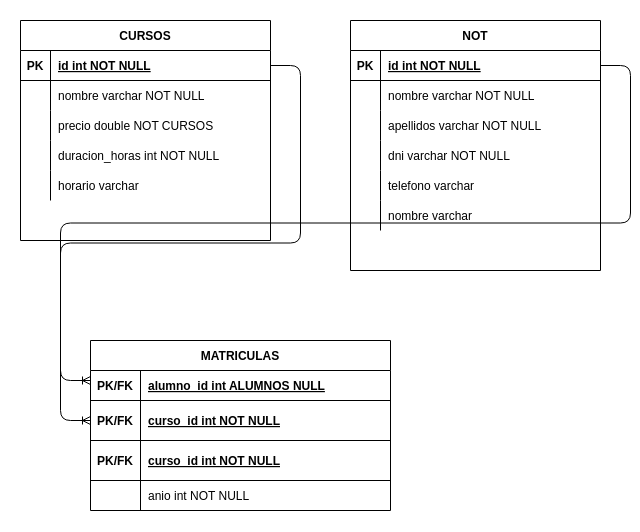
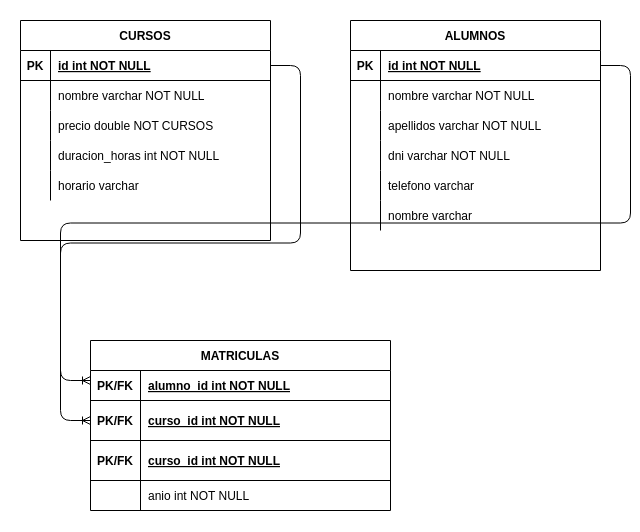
  <mxCell id="0" />
  <mxCell id="1" parent="0" />
- <mxCell id="2" value="NOT" style="shape=table;startSize=30;container=1;collapsible=1;childLayout=tableLayout;fixedRows=1;rowLines=0;fontStyle=1;align=center;resizeLast=1;" parent="1" vertex="1"><mxGeometry x="350" y="20" width="250" height="250" as="geometry" /></mxCell>
+ <mxCell id="2" value="ALUMNOS" style="shape=table;startSize=30;container=1;collapsible=1;childLayout=tableLayout;fixedRows=1;rowLines=0;fontStyle=1;align=center;resizeLast=1;" parent="1" vertex="1"><mxGeometry x="350" y="20" width="250" height="250" as="geometry" /></mxCell>
  <mxCell id="3" value="" style="shape=partialRectangle;collapsible=0;dropTarget=0;pointerEvents=0;fillColor=none;points=[[0,0.5],[1,0.5]];portConstraint=eastwest;top=0;left=0;right=0;bottom=1;" parent="2" vertex="1"><mxGeometry y="30" width="250" height="30" as="geometry" /></mxCell>
  <mxCell id="4" value="PK" style="shape=partialRectangle;overflow=hidden;connectable=0;fillColor=none;top=0;left=0;bottom=0;right=0;fontStyle=1;" parent="3" vertex="1"><mxGeometry width="30" height="30" as="geometry" /></mxCell>
  <mxCell id="5" value="id int NOT NULL " style="shape=partialRectangle;overflow=hidden;connectable=0;fillColor=none;top=0;left=0;bottom=0;right=0;align=left;spacingLeft=6;fontStyle=5;" parent="3" vertex="1"><mxGeometry x="30" width="220" height="30" as="geometry" /></mxCell>
  <mxCell id="6" value="" style="shape=partialRectangle;collapsible=0;dropTarget=0;pointerEvents=0;fillColor=none;points=[[0,0.5],[1,0.5]];portConstraint=eastwest;top=0;left=0;right=0;bottom=0;" parent="2" vertex="1"><mxGeometry y="60" width="250" height="30" as="geometry" /></mxCell>
  <mxCell id="7" value="" style="shape=partialRectangle;overflow=hidden;connectable=0;fillColor=none;top=0;left=0;bottom=0;right=0;" parent="6" vertex="1"><mxGeometry width="30" height="30" as="geometry" /></mxCell>
  <mxCell id="8" value="nombre varchar NOT NULL" style="shape=partialRectangle;overflow=hidden;connectable=0;fillColor=none;top=0;left=0;bottom=0;right=0;align=left;spacingLeft=6;" parent="6" vertex="1"><mxGeometry x="30" width="220" height="30" as="geometry" /></mxCell>
  <mxCell id="9" value="" style="shape=partialRectangle;collapsible=0;dropTarget=0;pointerEvents=0;fillColor=none;points=[[0,0.5],[1,0.5]];portConstraint=eastwest;top=0;left=0;right=0;bottom=0;" parent="2" vertex="1"><mxGeometry y="90" width="250" height="30" as="geometry" /></mxCell>
  <mxCell id="10" value="" style="shape=partialRectangle;overflow=hidden;connectable=0;fillColor=none;top=0;left=0;bottom=0;right=0;" parent="9" vertex="1"><mxGeometry width="30" height="30" as="geometry" /></mxCell>
  <mxCell id="11" value="apellidos varchar NOT NULL" style="shape=partialRectangle;overflow=hidden;connectable=0;fillColor=none;top=0;left=0;bottom=0;right=0;align=left;spacingLeft=6;" parent="9" vertex="1"><mxGeometry x="30" width="220" height="30" as="geometry" /></mxCell>
  <mxCell id="12" style="shape=partialRectangle;collapsible=0;dropTarget=0;pointerEvents=0;fillColor=none;points=[[0,0.5],[1,0.5]];portConstraint=eastwest;top=0;left=0;right=0;bottom=0;" parent="2" vertex="1"><mxGeometry y="120" width="250" height="30" as="geometry" /></mxCell>
  <mxCell id="13" style="shape=partialRectangle;overflow=hidden;connectable=0;fillColor=none;top=0;left=0;bottom=0;right=0;" parent="12" vertex="1"><mxGeometry width="30" height="30" as="geometry" /></mxCell>
  <mxCell id="14" value="dni varchar NOT NULL" style="shape=partialRectangle;overflow=hidden;connectable=0;fillColor=none;top=0;left=0;bottom=0;right=0;align=left;spacingLeft=6;" parent="12" vertex="1"><mxGeometry x="30" width="220" height="30" as="geometry" /></mxCell>
  <mxCell id="15" style="shape=partialRectangle;collapsible=0;dropTarget=0;pointerEvents=0;fillColor=none;points=[[0,0.5],[1,0.5]];portConstraint=eastwest;top=0;left=0;right=0;bottom=0;" parent="2" vertex="1"><mxGeometry y="150" width="250" height="30" as="geometry" /></mxCell>
  <mxCell id="16" style="shape=partialRectangle;overflow=hidden;connectable=0;fillColor=none;top=0;left=0;bottom=0;right=0;" parent="15" vertex="1"><mxGeometry width="30" height="30" as="geometry" /></mxCell>
  <mxCell id="17" value="telefono varchar " style="shape=partialRectangle;overflow=hidden;connectable=0;fillColor=none;top=0;left=0;bottom=0;right=0;align=left;spacingLeft=6;" parent="15" vertex="1"><mxGeometry x="30" width="220" height="30" as="geometry" /></mxCell>
  <mxCell id="18" style="shape=partialRectangle;collapsible=0;dropTarget=0;pointerEvents=0;fillColor=none;points=[[0,0.5],[1,0.5]];portConstraint=eastwest;top=0;left=0;right=0;bottom=0;" parent="2" vertex="1"><mxGeometry y="180" width="250" height="30" as="geometry" /></mxCell>
  <mxCell id="19" style="shape=partialRectangle;overflow=hidden;connectable=0;fillColor=none;top=0;left=0;bottom=0;right=0;" parent="18" vertex="1"><mxGeometry width="30" height="30" as="geometry" /></mxCell>
  <mxCell id="20" value="nombre varchar" style="shape=partialRectangle;overflow=hidden;connectable=0;fillColor=none;top=0;left=0;bottom=0;right=0;align=left;spacingLeft=6;" parent="18" vertex="1"><mxGeometry x="30" width="220" height="30" as="geometry" /></mxCell>
  <mxCell id="21" style="shape=partialRectangle;collapsible=0;dropTarget=0;pointerEvents=0;fillColor=none;points=[[0,0.5],[1,0.5]];portConstraint=eastwest;top=0;left=0;right=0;bottom=0;" parent="2" vertex="1"><mxGeometry y="210" width="250" height="30" as="geometry" /></mxCell>
  <mxCell id="22" style="shape=partialRectangle;overflow=hidden;connectable=0;fillColor=none;top=0;left=0;bottom=0;right=0;" parent="21" vertex="1"><mxGeometry width="30" height="30" as="geometry" /></mxCell>
  <mxCell id="23" value="MATRICULAS" style="shape=table;startSize=30;container=1;collapsible=1;childLayout=tableLayout;fixedRows=1;rowLines=0;fontStyle=1;align=center;resizeLast=1;" parent="1" vertex="1"><mxGeometry x="90" y="340" width="300" height="170" as="geometry" /></mxCell>
  <mxCell id="24" value="" style="shape=partialRectangle;collapsible=0;dropTarget=0;pointerEvents=0;fillColor=none;points=[[0,0.5],[1,0.5]];portConstraint=eastwest;top=0;left=0;right=0;bottom=1;" parent="23" vertex="1"><mxGeometry y="30" width="300" height="30" as="geometry" /></mxCell>
  <mxCell id="25" value="PK/FK" style="shape=partialRectangle;overflow=hidden;connectable=0;fillColor=none;top=0;left=0;bottom=0;right=0;fontStyle=1;" parent="24" vertex="1"><mxGeometry width="50" height="30" as="geometry" /></mxCell>
- <mxCell id="26" value="alumno_id int ALUMNOS NULL " style="shape=partialRectangle;overflow=hidden;connectable=0;fillColor=none;top=0;left=0;bottom=0;right=0;align=left;spacingLeft=6;fontStyle=5;" parent="24" vertex="1"><mxGeometry x="50" width="250" height="30" as="geometry" /></mxCell>
+ <mxCell id="26" value="alumno_id int NOT NULL " style="shape=partialRectangle;overflow=hidden;connectable=0;fillColor=none;top=0;left=0;bottom=0;right=0;align=left;spacingLeft=6;fontStyle=5;" parent="24" vertex="1"><mxGeometry x="50" width="250" height="30" as="geometry" /></mxCell>
  <mxCell id="27" style="shape=partialRectangle;collapsible=0;dropTarget=0;pointerEvents=0;fillColor=none;points=[[0,0.5],[1,0.5]];portConstraint=eastwest;top=0;left=0;right=0;bottom=1;" vertex="1" parent="23"><mxGeometry y="60" width="300" height="40" as="geometry" /></mxCell>
  <mxCell id="28" value="PK/FK" style="shape=partialRectangle;overflow=hidden;connectable=0;fillColor=none;top=0;left=0;bottom=0;right=0;fontStyle=1;" vertex="1" parent="27"><mxGeometry width="50" height="40" as="geometry" /></mxCell>
  <mxCell id="29" value="curso_id int NOT NULL" style="shape=partialRectangle;overflow=hidden;connectable=0;fillColor=none;top=0;left=0;bottom=0;right=0;align=left;spacingLeft=6;fontStyle=5;" vertex="1" parent="27"><mxGeometry x="50" width="250" height="40" as="geometry" /></mxCell>
  <mxCell id="30" style="shape=partialRectangle;collapsible=0;dropTarget=0;pointerEvents=0;fillColor=none;points=[[0,0.5],[1,0.5]];portConstraint=eastwest;top=0;left=0;right=0;bottom=1;" parent="23" vertex="1"><mxGeometry y="100" width="300" height="40" as="geometry" /></mxCell>
  <mxCell id="31" value="PK/FK" style="shape=partialRectangle;overflow=hidden;connectable=0;fillColor=none;top=0;left=0;bottom=0;right=0;fontStyle=1;" parent="30" vertex="1"><mxGeometry width="50" height="40" as="geometry" /></mxCell>
  <mxCell id="32" value="curso_id int NOT NULL" style="shape=partialRectangle;overflow=hidden;connectable=0;fillColor=none;top=0;left=0;bottom=0;right=0;align=left;spacingLeft=6;fontStyle=5;" parent="30" vertex="1"><mxGeometry x="50" width="250" height="40" as="geometry" /></mxCell>
  <mxCell id="33" value="" style="shape=partialRectangle;collapsible=0;dropTarget=0;pointerEvents=0;fillColor=none;points=[[0,0.5],[1,0.5]];portConstraint=eastwest;top=0;left=0;right=0;bottom=0;" parent="23" vertex="1"><mxGeometry y="140" width="300" height="30" as="geometry" /></mxCell>
  <mxCell id="34" value="" style="shape=partialRectangle;overflow=hidden;connectable=0;fillColor=none;top=0;left=0;bottom=0;right=0;" parent="33" vertex="1"><mxGeometry width="50" height="30" as="geometry" /></mxCell>
  <mxCell id="35" value="anio int NOT NULL" style="shape=partialRectangle;overflow=hidden;connectable=0;fillColor=none;top=0;left=0;bottom=0;right=0;align=left;spacingLeft=6;" parent="33" vertex="1"><mxGeometry x="50" width="250" height="30" as="geometry" /></mxCell>
  <mxCell id="36" value="CURSOS" style="shape=table;startSize=30;container=1;collapsible=1;childLayout=tableLayout;fixedRows=1;rowLines=0;fontStyle=1;align=center;resizeLast=1;" parent="1" vertex="1"><mxGeometry x="20" y="20" width="250" height="220" as="geometry" /></mxCell>
  <mxCell id="37" value="" style="shape=partialRectangle;collapsible=0;dropTarget=0;pointerEvents=0;fillColor=none;points=[[0,0.5],[1,0.5]];portConstraint=eastwest;top=0;left=0;right=0;bottom=1;" parent="36" vertex="1"><mxGeometry y="30" width="250" height="30" as="geometry" /></mxCell>
  <mxCell id="38" value="PK" style="shape=partialRectangle;overflow=hidden;connectable=0;fillColor=none;top=0;left=0;bottom=0;right=0;fontStyle=1;" parent="37" vertex="1"><mxGeometry width="30" height="30" as="geometry" /></mxCell>
  <mxCell id="39" value="id int NOT NULL " style="shape=partialRectangle;overflow=hidden;connectable=0;fillColor=none;top=0;left=0;bottom=0;right=0;align=left;spacingLeft=6;fontStyle=5;" parent="37" vertex="1"><mxGeometry x="30" width="220" height="30" as="geometry" /></mxCell>
  <mxCell id="40" value="" style="shape=partialRectangle;collapsible=0;dropTarget=0;pointerEvents=0;fillColor=none;points=[[0,0.5],[1,0.5]];portConstraint=eastwest;top=0;left=0;right=0;bottom=0;" parent="36" vertex="1"><mxGeometry y="60" width="250" height="30" as="geometry" /></mxCell>
  <mxCell id="41" value="" style="shape=partialRectangle;overflow=hidden;connectable=0;fillColor=none;top=0;left=0;bottom=0;right=0;" parent="40" vertex="1"><mxGeometry width="30" height="30" as="geometry" /></mxCell>
  <mxCell id="42" value="nombre varchar NOT NULL" style="shape=partialRectangle;overflow=hidden;connectable=0;fillColor=none;top=0;left=0;bottom=0;right=0;align=left;spacingLeft=6;" parent="40" vertex="1"><mxGeometry x="30" width="220" height="30" as="geometry" /></mxCell>
  <mxCell id="43" style="shape=partialRectangle;collapsible=0;dropTarget=0;pointerEvents=0;fillColor=none;points=[[0,0.5],[1,0.5]];portConstraint=eastwest;top=0;left=0;right=0;bottom=0;" parent="36" vertex="1"><mxGeometry y="90" width="250" height="30" as="geometry" /></mxCell>
  <mxCell id="44" style="shape=partialRectangle;overflow=hidden;connectable=0;fillColor=none;top=0;left=0;bottom=0;right=0;" parent="43" vertex="1"><mxGeometry width="30" height="30" as="geometry" /></mxCell>
  <mxCell id="45" value="precio double NOT CURSOS" style="shape=partialRectangle;overflow=hidden;connectable=0;fillColor=none;top=0;left=0;bottom=0;right=0;align=left;spacingLeft=6;" parent="43" vertex="1"><mxGeometry x="30" width="220" height="30" as="geometry" /></mxCell>
  <mxCell id="46" style="shape=partialRectangle;collapsible=0;dropTarget=0;pointerEvents=0;fillColor=none;points=[[0,0.5],[1,0.5]];portConstraint=eastwest;top=0;left=0;right=0;bottom=0;" parent="36" vertex="1"><mxGeometry y="120" width="250" height="30" as="geometry" /></mxCell>
  <mxCell id="47" style="shape=partialRectangle;overflow=hidden;connectable=0;fillColor=none;top=0;left=0;bottom=0;right=0;" parent="46" vertex="1"><mxGeometry width="30" height="30" as="geometry" /></mxCell>
  <mxCell id="48" value="duracion_horas int NOT NULL" style="shape=partialRectangle;overflow=hidden;connectable=0;fillColor=none;top=0;left=0;bottom=0;right=0;align=left;spacingLeft=6;" parent="46" vertex="1"><mxGeometry x="30" width="220" height="30" as="geometry" /></mxCell>
  <mxCell id="49" style="shape=partialRectangle;collapsible=0;dropTarget=0;pointerEvents=0;fillColor=none;points=[[0,0.5],[1,0.5]];portConstraint=eastwest;top=0;left=0;right=0;bottom=0;" parent="36" vertex="1"><mxGeometry y="150" width="250" height="30" as="geometry" /></mxCell>
  <mxCell id="50" style="shape=partialRectangle;overflow=hidden;connectable=0;fillColor=none;top=0;left=0;bottom=0;right=0;" parent="49" vertex="1"><mxGeometry width="30" height="30" as="geometry" /></mxCell>
  <mxCell id="51" value="horario varchar " style="shape=partialRectangle;overflow=hidden;connectable=0;fillColor=none;top=0;left=0;bottom=0;right=0;align=left;spacingLeft=6;" parent="49" vertex="1"><mxGeometry x="30" width="220" height="30" as="geometry" /></mxCell>
  <mxCell id="52" style="shape=partialRectangle;collapsible=0;dropTarget=0;pointerEvents=0;fillColor=none;points=[[0,0.5],[1,0.5]];portConstraint=eastwest;top=0;left=0;right=0;bottom=0;" parent="36" vertex="1"><mxGeometry y="180" width="250" height="30" as="geometry" /></mxCell>
  <mxCell id="53" style="shape=partialRectangle;overflow=hidden;connectable=0;fillColor=none;top=0;left=0;bottom=0;right=0;" parent="52" vertex="1"><mxGeometry width="30" height="30" as="geometry" /></mxCell>
  <mxCell id="54" value="" style="edgeStyle=entityRelationEdgeStyle;fontSize=12;html=1;endArrow=ERoneToMany;exitX=1;exitY=0.5;exitDx=0;exitDy=0;" edge="1" parent="1" source="37"><mxGeometry width="100" height="100" relative="1" as="geometry"><mxPoint x="290" y="100" as="sourcePoint" /><mxPoint x="90" y="420" as="targetPoint" /></mxGeometry></mxCell>
  <mxCell id="55" value="" style="edgeStyle=entityRelationEdgeStyle;fontSize=12;html=1;endArrow=ERoneToMany;exitX=1;exitY=0.5;exitDx=0;exitDy=0;" edge="1" parent="1" source="3"><mxGeometry width="100" height="100" relative="1" as="geometry"><mxPoint x="510" y="290" as="sourcePoint" /><mxPoint x="90" y="380" as="targetPoint" /></mxGeometry></mxCell>
